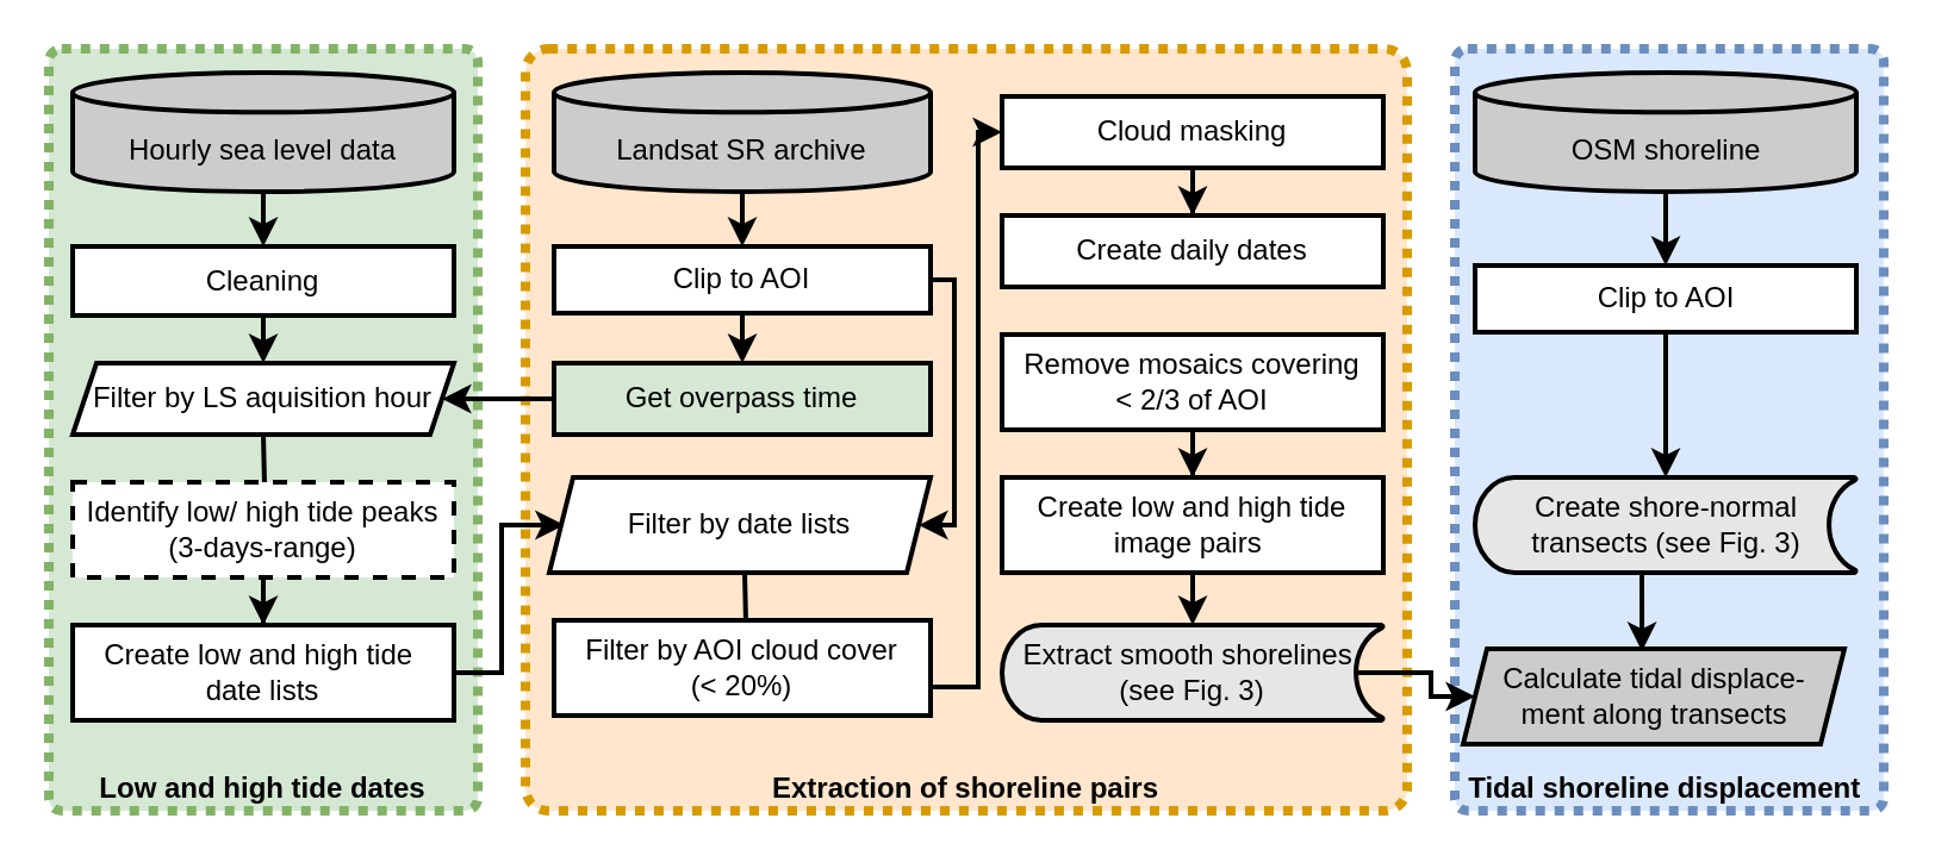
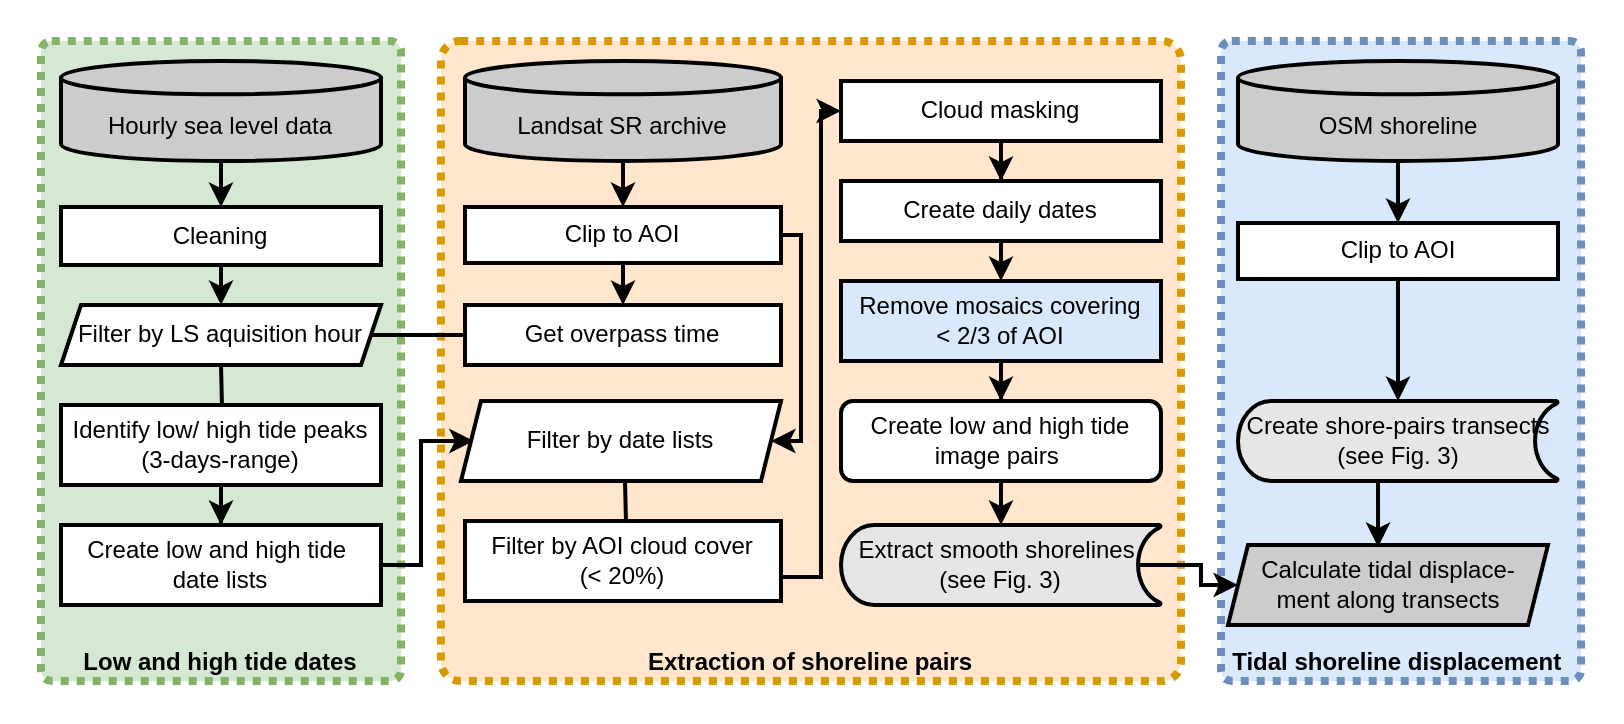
  <mxCell id="0" />
  <mxCell id="1" parent="0" />
  <mxCell id="2" value="&lt;font color=&quot;#000000&quot;&gt;&lt;b&gt;Tidal shoreline displacement&amp;nbsp;&lt;/b&gt;&lt;/font&gt;" style="rounded=1;whiteSpace=wrap;html=1;strokeWidth=4;arcSize=3;dashed=1;verticalAlign=bottom;rotation=0;dashPattern=1 1;strokeColor=#6c8ebf;fillColor=#dae8fc;" parent="1" vertex="1"><mxGeometry x="610" y="20" width="180" height="320" as="geometry" /></mxCell>
  <mxCell id="3" value="&lt;font color=&quot;#000000&quot;&gt;&lt;b&gt;Extraction of shoreline pairs&lt;/b&gt;&lt;/font&gt;" style="rounded=1;whiteSpace=wrap;html=1;strokeWidth=4;arcSize=3;dashed=1;verticalAlign=bottom;rotation=0;dashPattern=1 1;strokeColor=#d79b00;fillColor=#ffe6cc;" parent="1" vertex="1"><mxGeometry x="220" y="20" width="370" height="320" as="geometry" /></mxCell>
  <mxCell id="4" value="&lt;b&gt;&lt;font color=&quot;#000000&quot;&gt;Low and high tide dates&lt;/font&gt;&lt;/b&gt;" style="rounded=1;whiteSpace=wrap;html=1;strokeWidth=4;arcSize=3;dashed=1;verticalAlign=bottom;rotation=0;dashPattern=1 1;strokeColor=#82b366;fillColor=#d5e8d4;" parent="1" vertex="1"><mxGeometry x="20" y="20" width="180" height="320" as="geometry" /></mxCell>
  <mxCell id="5" value="" style="edgeStyle=orthogonalEdgeStyle;rounded=0;orthogonalLoop=1;jettySize=auto;html=1;entryX=0.5;entryY=0;entryDx=0;entryDy=0;strokeWidth=2;" parent="1" source="6" target="8" edge="1"><mxGeometry relative="1" as="geometry" /></mxCell>
  <mxCell id="6" value="&lt;br&gt;Hourly sea level data" style="strokeWidth=2;html=1;shape=mxgraph.flowchart.database;whiteSpace=wrap;verticalAlign=middle;fillColor=#CCCCCC;" parent="1" vertex="1"><mxGeometry x="30" y="30" width="160" height="50" as="geometry" /></mxCell>
  <mxCell id="7" value="" style="edgeStyle=orthogonalEdgeStyle;rounded=0;orthogonalLoop=1;jettySize=auto;html=1;entryX=0.5;entryY=0;entryDx=0;entryDy=0;strokeWidth=2;" parent="1" source="8" edge="1"><mxGeometry relative="1" as="geometry"><mxPoint x="110" y="152" as="targetPoint" /></mxGeometry></mxCell>
  <mxCell id="8" value="Cleaning" style="whiteSpace=wrap;html=1;strokeWidth=2;" parent="1" vertex="1"><mxGeometry x="30" y="103" width="160" height="29" as="geometry" /></mxCell>
- <mxCell id="9" value="" style="edgeStyle=orthogonalEdgeStyle;rounded=0;orthogonalLoop=1;jettySize=auto;html=1;entryX=1;entryY=0.5;entryDx=0;entryDy=0;strokeWidth=2;" parent="1" source="10" target="40" edge="1"><mxGeometry relative="1" as="geometry"><mxPoint x="205" y="167" as="targetPoint" /></mxGeometry></mxCell>
- <mxCell id="10" value="Get overpass time" style="whiteSpace=wrap;html=1;strokeWidth=2;fillColor=#d5e8d4;" parent="1" vertex="1"><mxGeometry x="232" y="152" width="158" height="30" as="geometry" /></mxCell>
+ <mxCell id="9" value="" style="edgeStyle=orthogonalEdgeStyle;rounded=0;orthogonalLoop=1;jettySize=auto;html=1;entryX=1;entryY=0.5;entryDx=0;entryDy=0;strokeWidth=2;endArrow=none;" parent="1" source="10" target="40" edge="1"><mxGeometry relative="1" as="geometry"><mxPoint x="205" y="167" as="targetPoint" /></mxGeometry></mxCell>
+ <mxCell id="10" value="Get overpass time" style="whiteSpace=wrap;html=1;strokeWidth=2;" parent="1" vertex="1"><mxGeometry x="232" y="152" width="158" height="30" as="geometry" /></mxCell>
  <mxCell id="11" value="" style="edgeStyle=orthogonalEdgeStyle;rounded=0;orthogonalLoop=1;jettySize=auto;html=1;entryX=0.5;entryY=0;entryDx=0;entryDy=0;strokeWidth=2;" parent="1" source="12" target="20" edge="1"><mxGeometry relative="1" as="geometry" /></mxCell>
  <mxCell id="12" value="&lt;br&gt;Landsat SR archive" style="strokeWidth=2;html=1;shape=mxgraph.flowchart.database;whiteSpace=wrap;verticalAlign=middle;fillColor=#CCCCCC;" parent="1" vertex="1"><mxGeometry x="232" y="30" width="158" height="50" as="geometry" /></mxCell>
  <mxCell id="13" value="" style="edgeStyle=orthogonalEdgeStyle;rounded=0;orthogonalLoop=1;jettySize=auto;html=1;strokeWidth=2;" parent="1" target="15" edge="1"><mxGeometry relative="1" as="geometry"><mxPoint x="110" y="182" as="sourcePoint" /></mxGeometry></mxCell>
  <mxCell id="14" value="" style="edgeStyle=orthogonalEdgeStyle;rounded=0;orthogonalLoop=1;jettySize=auto;html=1;strokeWidth=2;" parent="1" source="15" target="17" edge="1"><mxGeometry relative="1" as="geometry" /></mxCell>
- <mxCell id="15" value="Identify low/ high tide peaks (3-days-range)" style="whiteSpace=wrap;html=1;strokeWidth=2;dashed=1;" parent="1" vertex="1"><mxGeometry x="30" y="202" width="160" height="40" as="geometry" /></mxCell>
+ <mxCell id="15" value="Identify low/ high tide peaks (3-days-range)" style="whiteSpace=wrap;html=1;strokeWidth=2;" parent="1" vertex="1"><mxGeometry x="30" y="202" width="160" height="40" as="geometry" /></mxCell>
  <mxCell id="16" style="edgeStyle=orthogonalEdgeStyle;rounded=0;orthogonalLoop=1;jettySize=auto;html=1;exitX=1;exitY=0.5;exitDx=0;exitDy=0;entryX=0.04;entryY=0.499;entryDx=0;entryDy=0;entryPerimeter=0;strokeWidth=2;" parent="1" source="17" target="41" edge="1"><mxGeometry relative="1" as="geometry"><Array as="points"><mxPoint x="210" y="282" /><mxPoint x="210" y="220" /></Array></mxGeometry></mxCell>
  <mxCell id="17" value="Create low and high tide&amp;nbsp; date lists" style="whiteSpace=wrap;html=1;strokeWidth=2;" parent="1" vertex="1"><mxGeometry x="30" y="262" width="160" height="40" as="geometry" /></mxCell>
  <mxCell id="18" style="edgeStyle=orthogonalEdgeStyle;rounded=0;orthogonalLoop=1;jettySize=auto;html=1;exitX=0.5;exitY=1;exitDx=0;exitDy=0;entryX=0.5;entryY=0;entryDx=0;entryDy=0;strokeWidth=2;" parent="1" source="20" target="10" edge="1"><mxGeometry relative="1" as="geometry" /></mxCell>
  <mxCell id="19" value="" style="edgeStyle=orthogonalEdgeStyle;rounded=0;orthogonalLoop=1;jettySize=auto;html=1;entryX=1;entryY=0.5;entryDx=0;entryDy=0;strokeWidth=2;" parent="1" source="20" target="41" edge="1"><mxGeometry relative="1" as="geometry"><Array as="points"><mxPoint x="400" y="117" /><mxPoint x="400" y="220" /></Array></mxGeometry></mxCell>
  <mxCell id="20" value="Clip to AOI" style="whiteSpace=wrap;html=1;strokeWidth=2;" parent="1" vertex="1"><mxGeometry x="232" y="103" width="158" height="28" as="geometry" /></mxCell>
  <mxCell id="21" value="" style="edgeStyle=orthogonalEdgeStyle;rounded=0;orthogonalLoop=1;jettySize=auto;html=1;strokeWidth=2;" parent="1" target="23" edge="1"><mxGeometry relative="1" as="geometry"><mxPoint x="312" y="240" as="sourcePoint" /></mxGeometry></mxCell>
  <mxCell id="22" style="edgeStyle=orthogonalEdgeStyle;rounded=0;orthogonalLoop=1;jettySize=auto;html=1;exitX=1;exitY=0.5;exitDx=0;exitDy=0;entryX=0;entryY=0.5;entryDx=0;entryDy=0;strokeWidth=2;" edge="1" parent="1" source="23" target="25"><mxGeometry relative="1" as="geometry"><Array as="points"><mxPoint x="410" y="288" /><mxPoint x="410" y="55" /></Array></mxGeometry></mxCell>
  <mxCell id="23" value="Filter by AOI cloud cover &lt;br&gt;(&amp;lt; 20%)" style="whiteSpace=wrap;html=1;strokeWidth=2;" parent="1" vertex="1"><mxGeometry x="232" y="260" width="158" height="40" as="geometry" /></mxCell>
  <mxCell id="24" value="" style="edgeStyle=orthogonalEdgeStyle;rounded=0;orthogonalLoop=1;jettySize=auto;html=1;strokeWidth=2;" parent="1" source="25" target="27" edge="1"><mxGeometry relative="1" as="geometry" /></mxCell>
  <mxCell id="25" value="Cloud masking" style="whiteSpace=wrap;html=1;strokeWidth=2;" parent="1" vertex="1"><mxGeometry x="420" y="40" width="160" height="30" as="geometry" /></mxCell>
+ <mxCell id="26" style="edgeStyle=orthogonalEdgeStyle;rounded=0;orthogonalLoop=1;jettySize=auto;html=1;exitX=0.5;exitY=1;exitDx=0;exitDy=0;entryX=0.5;entryY=0;entryDx=0;entryDy=0;strokeWidth=2;" edge="1" parent="1" source="27" target="29"><mxGeometry relative="1" as="geometry" /></mxCell>
  <mxCell id="27" value="Create daily dates" style="whiteSpace=wrap;html=1;strokeWidth=2;" parent="1" vertex="1"><mxGeometry x="420" y="90" width="160" height="30" as="geometry" /></mxCell>
  <mxCell id="28" value="" style="edgeStyle=orthogonalEdgeStyle;rounded=0;orthogonalLoop=1;jettySize=auto;html=1;strokeWidth=2;" parent="1" source="29" target="31" edge="1"><mxGeometry relative="1" as="geometry" /></mxCell>
- <mxCell id="29" value="Remove mosaics covering &lt;br&gt;&amp;lt; 2/3 of AOI" style="whiteSpace=wrap;html=1;strokeWidth=2;" parent="1" vertex="1"><mxGeometry x="420" y="140" width="160" height="40" as="geometry" /></mxCell>
+ <mxCell id="29" value="Remove mosaics covering &lt;br&gt;&amp;lt; 2/3 of AOI" style="whiteSpace=wrap;html=1;strokeWidth=2;fillColor=#dae8fc;" parent="1" vertex="1"><mxGeometry x="420" y="140" width="160" height="40" as="geometry" /></mxCell>
  <mxCell id="30" value="" style="edgeStyle=orthogonalEdgeStyle;rounded=0;orthogonalLoop=1;jettySize=auto;html=1;strokeWidth=2;" parent="1" source="31" edge="1"><mxGeometry relative="1" as="geometry"><mxPoint x="500" y="262" as="targetPoint" /></mxGeometry></mxCell>
- <mxCell id="31" value="Create low and high tide image pairs&amp;nbsp;" style="whiteSpace=wrap;html=1;strokeWidth=2;" parent="1" vertex="1"><mxGeometry x="420" y="200" width="160" height="40" as="geometry" /></mxCell>
+ <mxCell id="31" value="Create low and high tide image pairs&amp;nbsp;" style="whiteSpace=wrap;html=1;strokeWidth=2;rounded=1;" parent="1" vertex="1"><mxGeometry x="420" y="200" width="160" height="40" as="geometry" /></mxCell>
  <mxCell id="32" style="edgeStyle=orthogonalEdgeStyle;rounded=0;orthogonalLoop=1;jettySize=auto;html=1;exitX=0.5;exitY=1;exitDx=0;exitDy=0;exitPerimeter=0;strokeWidth=2;" parent="1" source="33" target="35" edge="1"><mxGeometry relative="1" as="geometry" /></mxCell>
  <mxCell id="33" value="&lt;br&gt;OSM shoreline" style="strokeWidth=2;html=1;shape=mxgraph.flowchart.database;whiteSpace=wrap;verticalAlign=middle;fillColor=#CCCCCC;" parent="1" vertex="1"><mxGeometry x="618.5" y="30" width="160" height="50" as="geometry" /></mxCell>
  <mxCell id="34" style="edgeStyle=orthogonalEdgeStyle;rounded=0;orthogonalLoop=1;jettySize=auto;html=1;exitX=0.5;exitY=1;exitDx=0;exitDy=0;entryX=0.5;entryY=0;entryDx=0;entryDy=0;entryPerimeter=0;strokeWidth=2;" parent="1" source="35" target="39" edge="1"><mxGeometry relative="1" as="geometry" /></mxCell>
  <mxCell id="35" value="Clip to AOI" style="whiteSpace=wrap;html=1;strokeWidth=2;" parent="1" vertex="1"><mxGeometry x="618.5" y="111" width="160" height="28" as="geometry" /></mxCell>
  <mxCell id="36" value="" style="edgeStyle=orthogonalEdgeStyle;rounded=0;orthogonalLoop=1;jettySize=auto;html=1;exitX=0.93;exitY=0.5;exitDx=0;exitDy=0;exitPerimeter=0;strokeWidth=2;" parent="1" source="37" target="42" edge="1"><mxGeometry relative="1" as="geometry" /></mxCell>
  <mxCell id="37" value="&lt;span&gt;Extract smooth shorelines&amp;nbsp;&lt;/span&gt;&lt;br&gt;&lt;span&gt;(see Fig. 3)&lt;/span&gt;" style="strokeWidth=2;html=1;shape=mxgraph.flowchart.stored_data;whiteSpace=wrap;fillColor=#E6E6E6;" parent="1" vertex="1"><mxGeometry x="420" y="262" width="160" height="40" as="geometry" /></mxCell>
  <mxCell id="38" style="edgeStyle=orthogonalEdgeStyle;rounded=0;orthogonalLoop=1;jettySize=auto;html=1;exitX=0.5;exitY=1;exitDx=0;exitDy=0;exitPerimeter=0;entryX=0.469;entryY=0.025;entryDx=0;entryDy=0;entryPerimeter=0;strokeWidth=2;" parent="1" source="39" target="42" edge="1"><mxGeometry relative="1" as="geometry" /></mxCell>
- <mxCell id="39" value="Create shore-normal transects (see Fig. 3)" style="strokeWidth=2;html=1;shape=mxgraph.flowchart.stored_data;whiteSpace=wrap;fillColor=#E6E6E6;" parent="1" vertex="1"><mxGeometry x="618.5" y="200" width="160" height="40" as="geometry" /></mxCell>
+ <mxCell id="39" value="Create shore-pairs transects (see Fig. 3)" style="strokeWidth=2;html=1;shape=mxgraph.flowchart.stored_data;whiteSpace=wrap;fillColor=#E6E6E6;" parent="1" vertex="1"><mxGeometry x="618.5" y="200" width="160" height="40" as="geometry" /></mxCell>
  <mxCell id="40" value="Filter by LS aquisition hour" style="shape=parallelogram;perimeter=parallelogramPerimeter;whiteSpace=wrap;html=1;fixedSize=1;dashed=0;strokeWidth=2;size=10;" parent="1" vertex="1"><mxGeometry x="30" y="152" width="160" height="30" as="geometry" /></mxCell>
  <mxCell id="41" value="Filter by date lists" style="shape=parallelogram;perimeter=parallelogramPerimeter;whiteSpace=wrap;html=1;fixedSize=1;dashed=0;strokeWidth=2;size=10;" parent="1" vertex="1"><mxGeometry x="230" y="200" width="160" height="40" as="geometry" /></mxCell>
  <mxCell id="42" value="Calculate tidal displace-ment&amp;nbsp;along transects" style="shape=parallelogram;perimeter=parallelogramPerimeter;whiteSpace=wrap;html=1;fixedSize=1;dashed=0;strokeWidth=2;size=10;fillColor=#CCCCCC;" parent="1" vertex="1"><mxGeometry x="613.5" y="272" width="160" height="40" as="geometry" /></mxCell>
